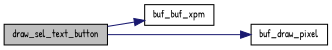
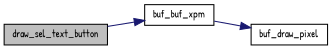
  digraph {
    fontname="Patrick Hand"
    rankdir=LR
    node [color=black fillcolor=white fontname="Patrick Hand" fontsize=10 shape=record style=filled]
    edge [color=midnightblue fontname="Patrick Hand" fontsize=10 labelfontname=Helvetica labelfontsize=10 style=solid]
    n1 [fillcolor=grey75 fontcolor=black height=0.2 label=draw_sel_text_button width=0.4]
    n2 [height=0.2 label=buf_buf_xpm width=0.4]
    n3 [height=0.2 label=buf_draw_pixel width=0.4]
    n1 -> n2
-   n1 -> n3
+   n2 -> n3
  }
